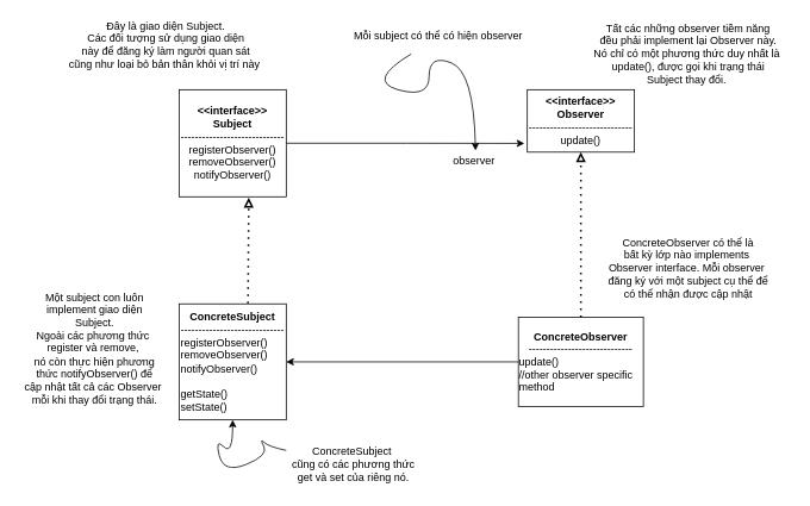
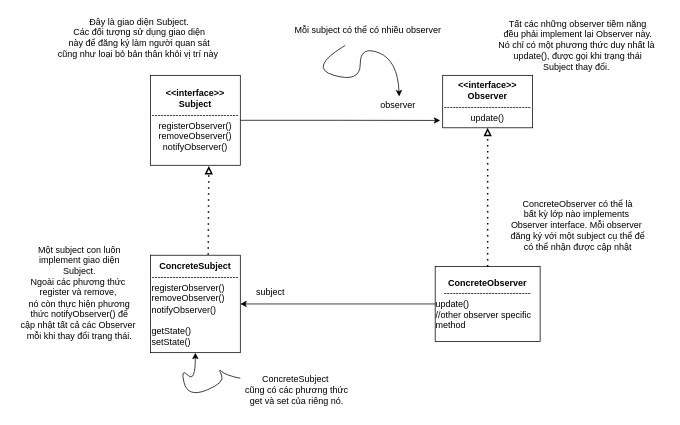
  <mxCell id="0" />
  <mxCell id="1" parent="0" />
  <mxCell id="2" style="edgeStyle=orthogonalEdgeStyle;rounded=0;orthogonalLoop=1;jettySize=auto;html=1;entryX=-0.027;entryY=0.86;entryDx=0;entryDy=0;entryPerimeter=0;" edge="1" parent="1" source="3" target="4"><mxGeometry relative="1" as="geometry" /></mxCell>
  <mxCell id="3" value="&lt;b&gt;&amp;lt;&amp;lt;interface&amp;gt;&amp;gt;&lt;br&gt;Subject&lt;/b&gt;&lt;br&gt;-----------------------------&lt;br&gt;registerObserver()&lt;br&gt;removeObserver()&lt;br&gt;notifyObserver()" style="rounded=0;whiteSpace=wrap;html=1;" vertex="1" parent="1"><mxGeometry x="200" y="100" width="120" height="120" as="geometry" /></mxCell>
  <mxCell id="4" value="&lt;b&gt;&amp;lt;&amp;lt;interface&amp;gt;&amp;gt;&lt;br&gt;Observer&lt;br&gt;&lt;/b&gt;-----------------------------&lt;br&gt;update()" style="rounded=0;whiteSpace=wrap;html=1;" vertex="1" parent="1"><mxGeometry x="590" y="100" width="120" height="70" as="geometry" /></mxCell>
  <mxCell id="5" style="edgeStyle=orthogonalEdgeStyle;rounded=0;orthogonalLoop=1;jettySize=auto;html=1;entryX=1;entryY=0.5;entryDx=0;entryDy=0;" edge="1" parent="1" source="6" target="7"><mxGeometry relative="1" as="geometry" /></mxCell>
  <mxCell id="6" value="&lt;b&gt;ConcreteObserver&lt;/b&gt;&lt;br&gt;-----------------------------&lt;br&gt;&lt;div style=&quot;text-align: left&quot;&gt;&lt;span&gt;update()&lt;/span&gt;&lt;/div&gt;&lt;div style=&quot;text-align: left&quot;&gt;&lt;span&gt;//other observer specific method&lt;/span&gt;&lt;/div&gt;" style="rounded=0;whiteSpace=wrap;html=1;" vertex="1" parent="1"><mxGeometry x="580" y="355" width="140" height="100" as="geometry" /></mxCell>
  <mxCell id="7" value="&lt;b&gt;ConcreteSubject&lt;/b&gt;&lt;br&gt;-----------------------------&lt;br&gt;&lt;div style=&quot;text-align: left&quot;&gt;&lt;span&gt;registerObserver()&lt;/span&gt;&lt;/div&gt;&lt;div style=&quot;text-align: left&quot;&gt;&lt;span&gt;removeObserver()&lt;/span&gt;&lt;/div&gt;&lt;div style=&quot;text-align: left&quot;&gt;&lt;span&gt;notifyObserver()&lt;/span&gt;&lt;/div&gt;&lt;div style=&quot;text-align: left&quot;&gt;&lt;br&gt;&lt;/div&gt;&lt;div style=&quot;text-align: left&quot;&gt;&lt;span&gt;getState()&lt;/span&gt;&lt;/div&gt;&lt;div style=&quot;text-align: left&quot;&gt;&lt;span&gt;setState()&lt;/span&gt;&lt;/div&gt;" style="rounded=0;whiteSpace=wrap;html=1;" vertex="1" parent="1"><mxGeometry x="200" y="340" width="120" height="130" as="geometry" /></mxCell>
  <mxCell id="8" value="" style="endArrow=block;dashed=1;html=1;dashPattern=1 3;strokeWidth=2;rounded=0;entryX=0.65;entryY=1.008;entryDx=0;entryDy=0;entryPerimeter=0;exitX=0.643;exitY=-0.005;exitDx=0;exitDy=0;exitPerimeter=0;endFill=0;" edge="1" parent="1" source="7" target="3"><mxGeometry width="50" height="50" relative="1" as="geometry"><mxPoint x="440" y="340" as="sourcePoint" /><mxPoint x="490" y="290" as="targetPoint" /></mxGeometry></mxCell>
  <mxCell id="9" value="" style="endArrow=block;dashed=1;html=1;dashPattern=1 3;strokeWidth=2;rounded=0;entryX=0.5;entryY=1;entryDx=0;entryDy=0;exitX=0.5;exitY=0;exitDx=0;exitDy=0;endFill=0;" edge="1" parent="1" source="6" target="4"><mxGeometry width="50" height="50" relative="1" as="geometry"><mxPoint x="650" y="350" as="sourcePoint" /><mxPoint x="680" y="210" as="targetPoint" /></mxGeometry></mxCell>
- <mxCell id="11" value="observer&lt;br&gt;" style="text;html=1;align=center;verticalAlign=middle;resizable=0;points=[];autosize=1;strokeColor=none;fillColor=none;" vertex="1" parent="1"><mxGeometry x="500" y="170" width="60" height="20" as="geometry" /></mxCell>
+ <mxCell id="10" value="subject" style="text;html=1;align=center;verticalAlign=middle;resizable=0;points=[];autosize=1;strokeColor=none;fillColor=none;" vertex="1" parent="1"><mxGeometry x="335" y="380" width="50" height="20" as="geometry" /></mxCell>
+ <mxCell id="11" value="observer&lt;br&gt;" style="text;html=1;align=center;verticalAlign=middle;resizable=0;points=[];autosize=1;strokeColor=none;fillColor=none;" vertex="1" parent="1"><mxGeometry x="500" y="130" width="60" height="20" as="geometry" /></mxCell>
  <mxCell id="12" value="" style="curved=1;endArrow=classic;html=1;rounded=0;entryX=0.533;entryY=-0.09;entryDx=0;entryDy=0;entryPerimeter=0;" edge="1" parent="1" target="11"><mxGeometry width="50" height="50" relative="1" as="geometry"><mxPoint x="460" y="60" as="sourcePoint" /><mxPoint x="500" y="120" as="targetPoint" /><Array as="points"><mxPoint x="410" y="90" /><mxPoint x="480" y="110" /><mxPoint x="480" y="60" /><mxPoint x="530" y="80" /></Array></mxGeometry></mxCell>
- <mxCell id="13" value="Mỗi subject có thể có hiện observer" style="text;html=1;align=center;verticalAlign=middle;resizable=0;points=[];autosize=1;strokeColor=none;fillColor=none;" vertex="1" parent="1"><mxGeometry x="385" y="30" width="210" height="20" as="geometry" /></mxCell>
+ <mxCell id="13" value="Mỗi subject có thể có nhiều observer" style="text;html=1;align=center;verticalAlign=middle;resizable=0;points=[];autosize=1;strokeColor=none;fillColor=none;" vertex="1" parent="1"><mxGeometry x="385" y="30" width="210" height="20" as="geometry" /></mxCell>
  <mxCell id="14" value="Đây là giao diện Subject.&lt;br&gt;Các đối tượng sử dụng giao diện&lt;br&gt;này để đăng ký làm người quan sát&lt;br&gt;cũng như loại bỏ bản thân khỏi vị trí này&amp;nbsp;" style="text;html=1;align=center;verticalAlign=middle;resizable=0;points=[];autosize=1;strokeColor=none;fillColor=none;" vertex="1" parent="1"><mxGeometry x="70" y="20" width="230" height="60" as="geometry" /></mxCell>
  <mxCell id="15" value="Một subject con luôn &lt;br&gt;implement giao diện&lt;br&gt;Subject.&lt;br&gt;Ngoài các phương thức&amp;nbsp;&lt;br&gt;register và remove,&amp;nbsp;&lt;br&gt;nó còn thực hiện phương&lt;br&gt;thức notifyObserver() để&lt;br&gt;cập nhật tất cả các Observer&amp;nbsp;&lt;br&gt;mỗi khi thay đổi trạng thái." style="text;html=1;align=center;verticalAlign=middle;resizable=0;points=[];autosize=1;strokeColor=none;fillColor=none;" vertex="1" parent="1"><mxGeometry x="20" y="325" width="170" height="130" as="geometry" /></mxCell>
  <mxCell id="16" value="Tất các những observer tiềm năng&lt;br&gt;đều phải implement lại Observer này.&lt;br&gt;Nó chỉ có một phương thức duy nhất là&amp;nbsp;&lt;br&gt;update(), được gọi khi trạng thái &lt;br&gt;Subject thay đổi.&amp;nbsp;" style="text;html=1;align=center;verticalAlign=middle;resizable=0;points=[];autosize=1;strokeColor=none;fillColor=none;" vertex="1" parent="1"><mxGeometry x="655" y="20" width="230" height="80" as="geometry" /></mxCell>
  <mxCell id="17" value="ConcreteObserver có thể là&lt;br&gt;bất kỳ lớp nào implements&amp;nbsp;&lt;br&gt;Observer interface. Mỗi observer&amp;nbsp;&lt;br&gt;đăng ký với một subject cụ thể để&lt;br&gt;có thể nhận được cập nhật" style="text;html=1;align=center;verticalAlign=middle;resizable=0;points=[];autosize=1;strokeColor=none;fillColor=none;" vertex="1" parent="1"><mxGeometry x="675" y="260" width="190" height="80" as="geometry" /></mxCell>
  <mxCell id="18" value="ConcreteSubject&amp;nbsp;&lt;br&gt;cũng có các phương thức&lt;br&gt;get và set của riêng nó." style="text;html=1;align=center;verticalAlign=middle;resizable=0;points=[];autosize=1;strokeColor=none;fillColor=none;" vertex="1" parent="1"><mxGeometry x="320" y="495" width="150" height="50" as="geometry" /></mxCell>
  <mxCell id="19" value="" style="curved=1;endArrow=classic;html=1;rounded=0;entryX=0.5;entryY=1;entryDx=0;entryDy=0;" edge="1" parent="1" source="18" target="7"><mxGeometry width="50" height="50" relative="1" as="geometry"><mxPoint x="440" y="340" as="sourcePoint" /><mxPoint x="490" y="290" as="targetPoint" /><Array as="points"><mxPoint x="300" y="500" /><mxPoint x="290" y="490" /><mxPoint x="300" y="510" /><mxPoint x="250" y="530" /><mxPoint x="240" y="490" /><mxPoint x="260" y="510" /></Array></mxGeometry></mxCell>
